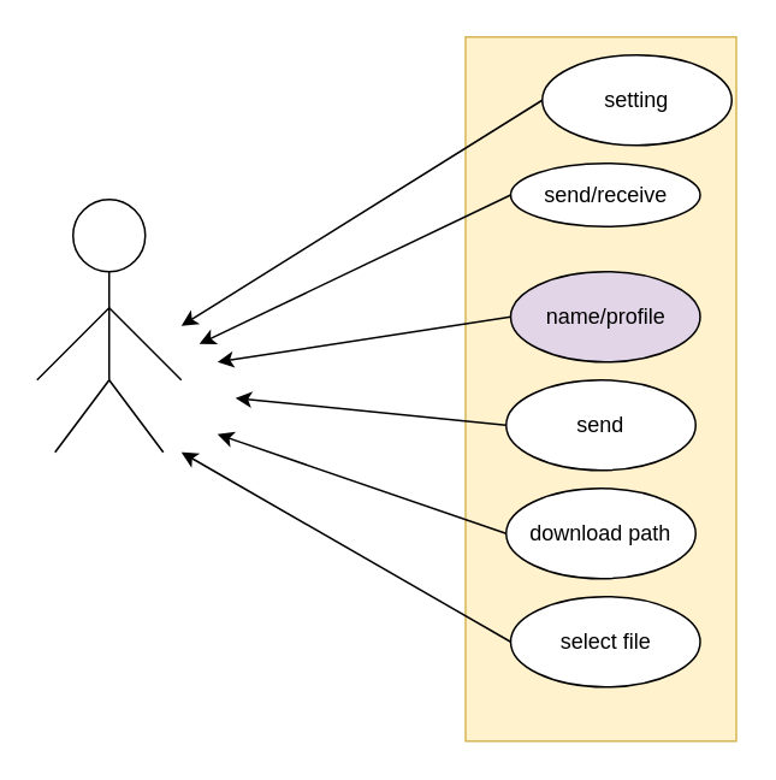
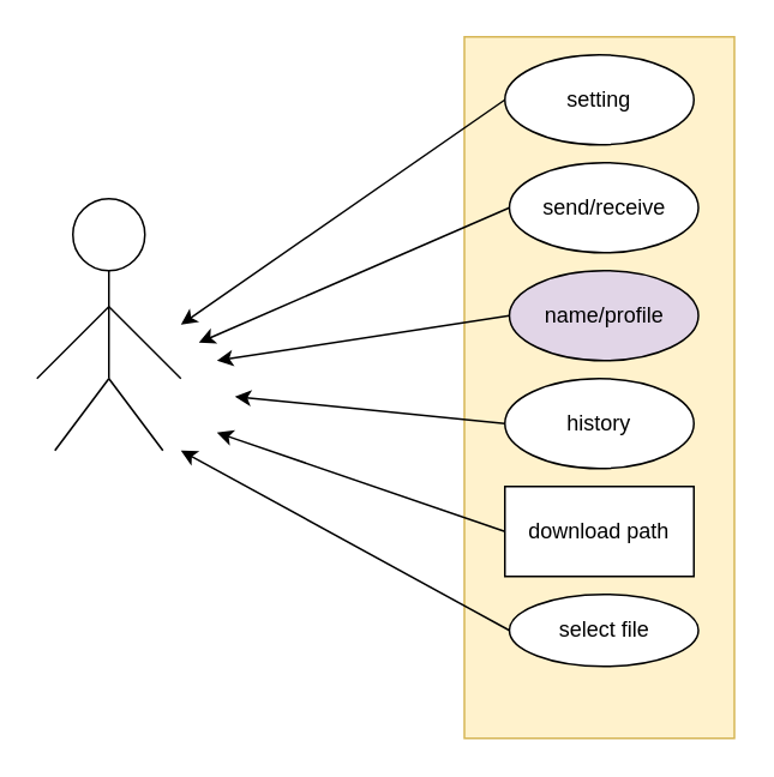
  <mxCell id="0" />
  <mxCell id="1" parent="0" />
  <mxCell id="2" value="" style="rounded=0;whiteSpace=wrap;html=1;fillColor=#fff2cc;strokeColor=#d6b656;" parent="1" vertex="1"><mxGeometry x="257.5" y="20" width="150" height="390" as="geometry" /></mxCell>
- <mxCell id="3" value="setting" style="ellipse;whiteSpace=wrap;html=1;fontFamily=Helvetica;" parent="1" vertex="1"><mxGeometry x="300" y="30" width="105" height="50" as="geometry" /></mxCell>
- <mxCell id="4" value="send/receive" style="ellipse;whiteSpace=wrap;html=1;" parent="1" vertex="1"><mxGeometry x="282.5" y="90" width="105" height="35" as="geometry" /></mxCell>
+ <mxCell id="3" value="setting" style="ellipse;whiteSpace=wrap;html=1;fontFamily=Helvetica;" parent="1" vertex="1"><mxGeometry x="280" y="30" width="105" height="50" as="geometry" /></mxCell>
+ <mxCell id="4" value="send/receive" style="ellipse;whiteSpace=wrap;html=1;" parent="1" vertex="1"><mxGeometry x="282.5" y="90" width="105" height="50" as="geometry" /></mxCell>
  <mxCell id="5" value="name/profile" style="ellipse;whiteSpace=wrap;html=1;fillColor=#e1d5e7;" parent="1" vertex="1"><mxGeometry x="282.5" y="150" width="105" height="50" as="geometry" /></mxCell>
- <mxCell id="6" value="send" style="ellipse;whiteSpace=wrap;html=1;" parent="1" vertex="1"><mxGeometry x="280" y="210" width="105" height="50" as="geometry" /></mxCell>
- <mxCell id="7" value="download path" style="ellipse;whiteSpace=wrap;html=1;" parent="1" vertex="1"><mxGeometry x="280" y="270" width="105" height="50" as="geometry" /></mxCell>
- <mxCell id="8" value="select file" style="ellipse;whiteSpace=wrap;html=1;" parent="1" vertex="1"><mxGeometry x="282.5" y="330" width="105" height="50" as="geometry" /></mxCell>
+ <mxCell id="6" value="history" style="ellipse;whiteSpace=wrap;html=1;" parent="1" vertex="1"><mxGeometry x="280" y="210" width="105" height="50" as="geometry" /></mxCell>
+ <mxCell id="7" value="download path" style="whiteSpace=wrap;html=1;rounded=0;" parent="1" vertex="1"><mxGeometry x="280" y="270" width="105" height="50" as="geometry" /></mxCell>
+ <mxCell id="8" value="select file" style="ellipse;whiteSpace=wrap;html=1;" parent="1" vertex="1"><mxGeometry x="282.5" y="330" width="105" height="40" as="geometry" /></mxCell>
  <mxCell id="9" value="" style="ellipse;whiteSpace=wrap;html=1;aspect=fixed;fontFamily=Helvetica;" parent="1" vertex="1"><mxGeometry x="40" y="110" width="40" height="40" as="geometry" /></mxCell>
  <mxCell id="10" value="" style="endArrow=none;html=1;fontFamily=Helvetica;entryX=0.5;entryY=1;entryDx=0;entryDy=0;" parent="1" target="9" edge="1"><mxGeometry width="50" height="50" relative="1" as="geometry"><mxPoint x="60" y="210" as="sourcePoint" /><mxPoint x="80" y="170" as="targetPoint" /></mxGeometry></mxCell>
  <mxCell id="11" value="" style="endArrow=none;html=1;fontFamily=Helvetica;" parent="1" edge="1"><mxGeometry width="50" height="50" relative="1" as="geometry"><mxPoint x="30" y="250" as="sourcePoint" /><mxPoint x="60" y="210" as="targetPoint" /></mxGeometry></mxCell>
  <mxCell id="12" value="" style="endArrow=none;html=1;fontFamily=Helvetica;" parent="1" edge="1"><mxGeometry width="50" height="50" relative="1" as="geometry"><mxPoint x="90" y="250" as="sourcePoint" /><mxPoint x="60" y="210" as="targetPoint" /></mxGeometry></mxCell>
  <mxCell id="13" value="" style="endArrow=none;html=1;fontFamily=Helvetica;" parent="1" edge="1"><mxGeometry width="50" height="50" relative="1" as="geometry"><mxPoint x="20" y="210" as="sourcePoint" /><mxPoint x="60" y="170" as="targetPoint" /></mxGeometry></mxCell>
  <mxCell id="14" value="" style="endArrow=none;html=1;fontFamily=Helvetica;" parent="1" edge="1"><mxGeometry width="50" height="50" relative="1" as="geometry"><mxPoint x="60" y="170" as="sourcePoint" /><mxPoint x="100" y="210" as="targetPoint" /></mxGeometry></mxCell>
  <mxCell id="15" value="" style="endArrow=classic;html=1;fontFamily=Helvetica;exitX=0;exitY=0.5;exitDx=0;exitDy=0;" parent="1" source="3" edge="1"><mxGeometry width="50" height="50" relative="1" as="geometry"><mxPoint x="250" y="60" as="sourcePoint" /><mxPoint x="100" y="180" as="targetPoint" /></mxGeometry></mxCell>
  <mxCell id="16" value="" style="endArrow=classic;html=1;fontFamily=Helvetica;exitX=0;exitY=0.5;exitDx=0;exitDy=0;" parent="1" source="4" edge="1"><mxGeometry width="50" height="50" relative="1" as="geometry"><mxPoint x="260" y="70" as="sourcePoint" /><mxPoint x="110" y="190" as="targetPoint" /></mxGeometry></mxCell>
  <mxCell id="17" value="" style="endArrow=classic;html=1;fontFamily=Helvetica;exitX=0;exitY=0.5;exitDx=0;exitDy=0;" parent="1" source="5" edge="1"><mxGeometry width="50" height="50" relative="1" as="geometry"><mxPoint x="270" y="80" as="sourcePoint" /><mxPoint x="120" y="200" as="targetPoint" /></mxGeometry></mxCell>
  <mxCell id="18" value="" style="endArrow=classic;html=1;fontFamily=Helvetica;exitX=0;exitY=0.5;exitDx=0;exitDy=0;" parent="1" source="6" edge="1"><mxGeometry width="50" height="50" relative="1" as="geometry"><mxPoint x="280" y="90" as="sourcePoint" /><mxPoint x="130" y="220" as="targetPoint" /></mxGeometry></mxCell>
  <mxCell id="19" value="" style="endArrow=classic;html=1;fontFamily=Helvetica;exitX=0;exitY=0.5;exitDx=0;exitDy=0;" parent="1" source="7" edge="1"><mxGeometry width="50" height="50" relative="1" as="geometry"><mxPoint x="290" y="100" as="sourcePoint" /><mxPoint x="120" y="240" as="targetPoint" /></mxGeometry></mxCell>
  <mxCell id="20" value="" style="endArrow=classic;html=1;fontFamily=Helvetica;exitX=0;exitY=0.5;exitDx=0;exitDy=0;" parent="1" source="8" edge="1"><mxGeometry width="50" height="50" relative="1" as="geometry"><mxPoint x="300" y="110" as="sourcePoint" /><mxPoint x="100" y="250" as="targetPoint" /></mxGeometry></mxCell>
